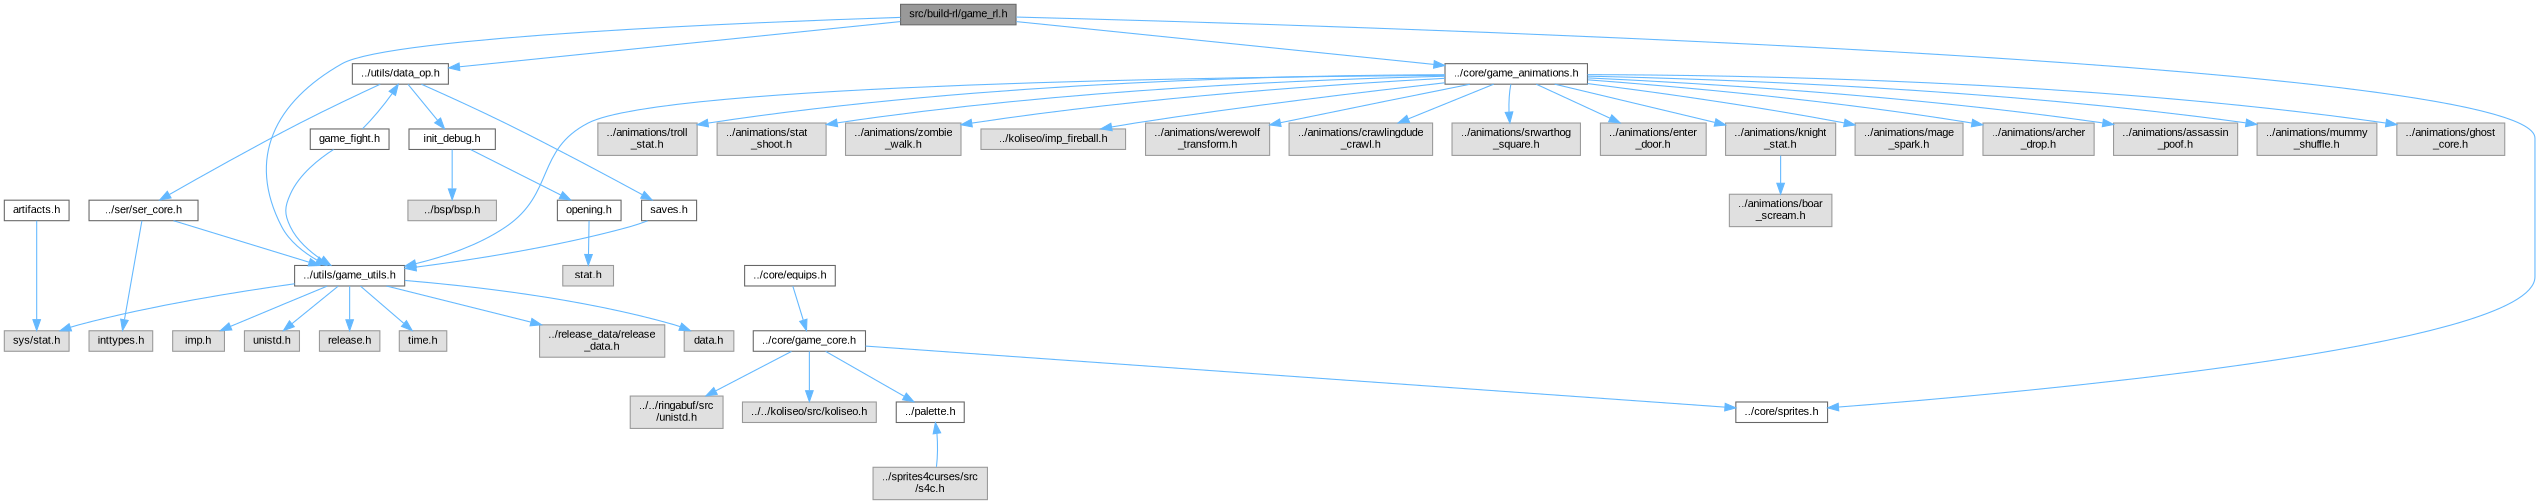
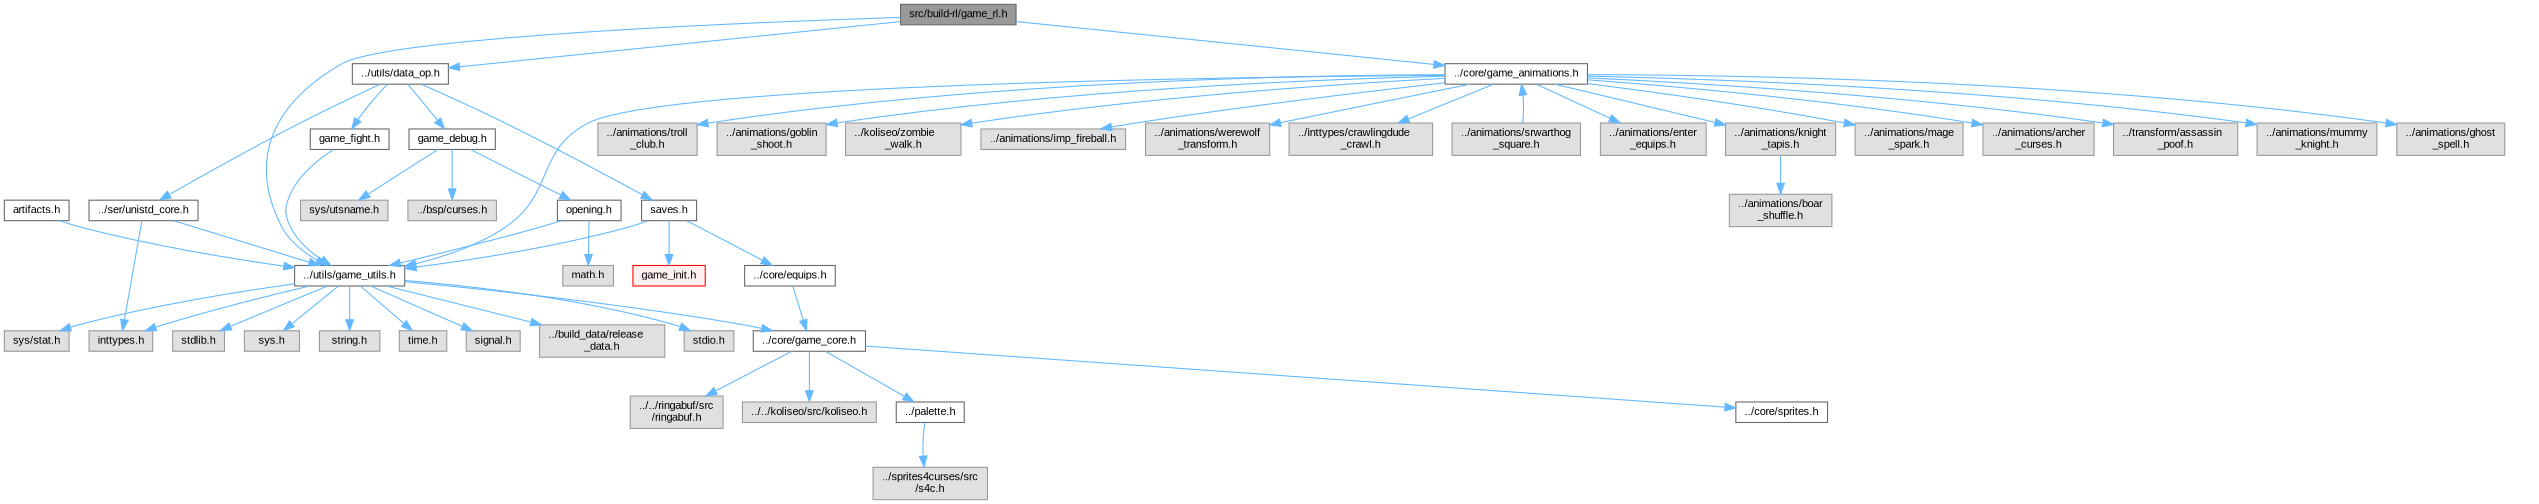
  digraph {
    fontname="Liberation Sans"
    node [color=grey60 fillcolor="#E0E0E0" fontname="Liberation Sans" fontsize=10 shape=box style=filled]
    edge [color=steelblue1 fontname="Liberation Sans" fontsize=10 labelfontname=Helvetica labelfontsize=10 style=solid]
    n1 [color=gray40 fillcolor=grey60 fontcolor=black height=0.2 label="src/build-rl/game_rl.h" width=0.4]
    n2 [color=grey40 fillcolor=white height=0.2 label="../utils/game_utils.h" width=0.4]
    n3 [color=grey40 fillcolor=white height=0.2 label="../core/sprites.h" width=0.4]
    n4 [color=grey40 fillcolor=white height=0.2 label="../utils/data_op.h" width=0.4]
    n5 [color=grey40 fillcolor=white height=0.2 label="../core/game_animations.h" width=0.4]
-   n6 [height=0.2 label="data.h" width=0.4]
-   n7 [height=0.2 label="imp.h" width=0.4]
-   n8 [height=0.2 label="unistd.h" width=0.4]
-   n9 [height=0.2 label="release.h" width=0.4]
+   n6 [height=0.2 label="stdio.h" width=0.4]
+   n7 [height=0.2 label="stdlib.h" width=0.4]
+   n8 [height=0.2 label="sys.h" width=0.4]
+   n9 [height=0.2 label="string.h" width=0.4]
    n10 [height=0.2 label="sys/stat.h" width=0.4]
    n11 [height=0.2 label="time.h" width=0.4]
    n12 [height=0.2 label="inttypes.h" width=0.4]
+   n13 [height=0.2 label="signal.h" width=0.4]
    n14 [color=grey40 fillcolor=white height=0.2 label="../core/game_core.h" width=0.4]
-   n15 [height=0.2 label="../release_data/release\l_data.h" width=0.4]
-   n16 [color=grey40 fillcolor=white height=0.2 label="init_debug.h" width=0.4]
+   n15 [height=0.2 label="../build_data/release\l_data.h" width=0.4]
+   n16 [color=grey40 fillcolor=white height=0.2 label="game_debug.h" width=0.4]
    n17 [color=grey40 fillcolor=white height=0.2 label="game_fight.h" width=0.4]
    n18 [color=grey40 fillcolor=white height=0.2 label="saves.h" width=0.4]
-   n19 [color=grey40 fillcolor=white height=0.2 label="../ser/ser_core.h" width=0.4]
-   n20 [height=0.2 label="../animations/knight\l_stat.h" width=0.4]
+   n19 [color=grey40 fillcolor=white height=0.2 label="../ser/unistd_core.h" width=0.4]
+   n20 [height=0.2 label="../animations/knight\l_tapis.h" width=0.4]
    n21 [height=0.2 label="../animations/mage\l_spark.h" width=0.4]
-   n22 [height=0.2 label="../animations/archer\l_drop.h" width=0.4]
-   n23 [height=0.2 label="../animations/assassin\l_poof.h" width=0.4]
-   n24 [height=0.2 label="../animations/mummy\l_shuffle.h" width=0.4]
-   n25 [height=0.2 label="../animations/ghost\l_core.h" width=0.4]
-   n26 [height=0.2 label="../animations/troll\l_stat.h" width=0.4]
-   n27 [height=0.2 label="../animations/stat\l_shoot.h" width=0.4]
-   n28 [height=0.2 label="../animations/zombie\l_walk.h" width=0.4]
-   n29 [height=0.2 label="../koliseo/imp_fireball.h" width=0.4]
+   n22 [height=0.2 label="../animations/archer\l_curses.h" width=0.4]
+   n23 [height=0.2 label="../transform/assassin\l_poof.h" width=0.4]
+   n24 [height=0.2 label="../animations/mummy\l_knight.h" width=0.4]
+   n25 [height=0.2 label="../animations/ghost\l_spell.h" width=0.4]
+   n26 [height=0.2 label="../animations/troll\l_club.h" width=0.4]
+   n27 [height=0.2 label="../animations/goblin\l_shoot.h" width=0.4]
+   n28 [height=0.2 label="../koliseo/zombie\l_walk.h" width=0.4]
+   n29 [height=0.2 label="../animations/imp_fireball.h" width=0.4]
    n30 [height=0.2 label="../animations/werewolf\l_transform.h" width=0.4]
-   n31 [height=0.2 label="../animations/crawlingdude\l_crawl.h" width=0.4]
+   n31 [height=0.2 label="../inttypes/crawlingdude\l_crawl.h" width=0.4]
    n32 [height=0.2 label="../animations/srwarthog\l_square.h" width=0.4]
-   n33 [height=0.2 label="../animations/enter\l_door.h" width=0.4]
-   n34 [height=0.2 label="../../ringabuf/src\l/unistd.h" width=0.4]
+   n33 [height=0.2 label="../animations/enter\l_equips.h" width=0.4]
+   n34 [height=0.2 label="../../ringabuf/src\l/ringabuf.h" width=0.4]
    n35 [height=0.2 label="../../koliseo/src/koliseo.h" width=0.4]
    n36 [color=grey40 fillcolor=white height=0.2 label="../palette.h" width=0.4]
    n37 [height=0.2 label="../sprites4curses/src\l/s4c.h" width=0.4]
    n38 [color=grey40 fillcolor=white height=0.2 label="opening.h" width=0.4]
-   n39 [height=0.2 label="../bsp/bsp.h" width=0.4]
+   n39 [height=0.2 label="../bsp/curses.h" width=0.4]
+   n40 [height=0.2 label="sys/utsname.h" width=0.4]
    n41 [color=grey40 fillcolor=white height=0.2 label="../core/equips.h" width=0.4]
-   n43 [height=0.2 label="stat.h" width=0.4]
-   n44 [height=0.2 label="../animations/boar\l_scream.h" width=0.4]
+   n42 [color=red fillcolor="#FFF0F0" height=0.2 label="game_init.h" width=0.4]
+   n43 [height=0.2 label="math.h" width=0.4]
+   n44 [height=0.2 label="../animations/boar\l_shuffle.h" width=0.4]
    n45 [color=grey40 fillcolor=white height=0.2 label="artifacts.h" width=0.4]
    n1 -> n2
-   n1 -> n3
    n1 -> n4
    n1 -> n5
    n2 -> n6
    n2 -> n7
    n2 -> n8
    n2 -> n9
    n2 -> n10
    n2 -> n11
+   n2 -> n12
+   n2 -> n13
+   n2 -> n14
    n2 -> n15
    n4 -> n16
-   n17 -> n4
+   n4 -> n17
    n4 -> n18
    n4 -> n19
    n5 -> n2
    n5 -> n20
    n5 -> n21
    n5 -> n22
    n5 -> n23
    n5 -> n24
    n5 -> n25
    n5 -> n26
    n5 -> n27
    n5 -> n28
    n5 -> n29
    n5 -> n30
    n5 -> n31
-   n5 -> n32
+   n32 -> n5
    n5 -> n33
    n14 -> n3
    n14 -> n34
    n14 -> n35
    n14 -> n36
    n16 -> n38
    n16 -> n39
+   n16 -> n40
    n17 -> n2
    n18 -> n2
+   n18 -> n41
+   n18 -> n42
    n19 -> n2
    n19 -> n12
    n20 -> n44
-   n37 -> n36
+   n36 -> n37
+   n38 -> n2
    n38 -> n43
    n41 -> n14
-   n45 -> n10
+   n45 -> n2
  }
